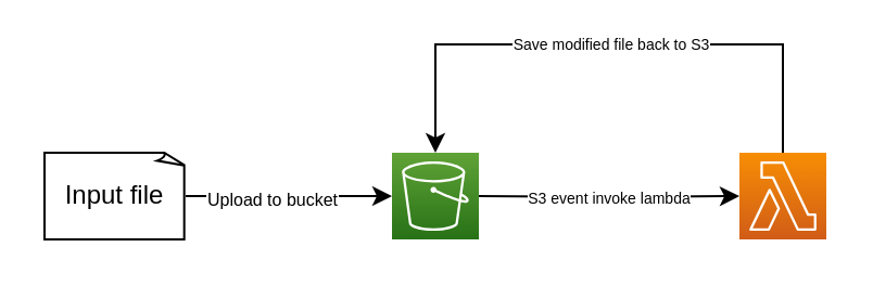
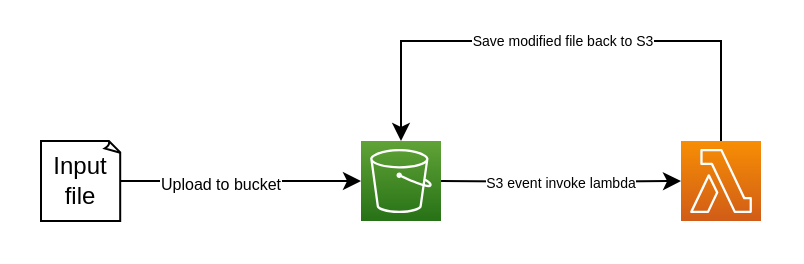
  <mxCell id="0" />
  <mxCell id="1" parent="0" />
  <mxCell id="2" style="edgeStyle=orthogonalEdgeStyle;rounded=0;orthogonalLoop=1;jettySize=auto;html=1;exitX=1;exitY=0.5;exitDx=0;exitDy=0;exitPerimeter=0;" edge="1" parent="1" source="4" target="7"><mxGeometry relative="1" as="geometry" /></mxCell>
  <mxCell id="3" value="&lt;font style=&quot;font-size: 8px;&quot;&gt;Upload to bucket&lt;/font&gt;" style="edgeLabel;html=1;align=center;verticalAlign=middle;resizable=0;points=[];" vertex="1" connectable="0" parent="2"><mxGeometry x="-0.189" relative="1" as="geometry"><mxPoint as="offset" /></mxGeometry></mxCell>
- <mxCell id="4" value="Input file" style="whiteSpace=wrap;html=1;shape=mxgraph.basic.document" vertex="1" parent="1"><mxGeometry x="20" y="70" width="65" height="40" as="geometry" /></mxCell>
+ <mxCell id="4" value="Input file" style="whiteSpace=wrap;html=1;shape=mxgraph.basic.document" vertex="1" parent="1"><mxGeometry x="20" y="70" width="40" height="40" as="geometry" /></mxCell>
  <mxCell id="5" style="edgeStyle=orthogonalEdgeStyle;rounded=0;orthogonalLoop=1;jettySize=auto;html=1;exitX=1;exitY=0.5;exitDx=0;exitDy=0;exitPerimeter=0;" edge="1" parent="1" target="10"><mxGeometry relative="1" as="geometry"><mxPoint x="220" y="90" as="sourcePoint" /></mxGeometry></mxCell>
  <mxCell id="6" value="&lt;font style=&quot;font-size: 7px;&quot;&gt;S3 event invoke lambda&lt;/font&gt;" style="edgeLabel;html=1;align=center;verticalAlign=middle;resizable=0;points=[];fontSize=8;" vertex="1" connectable="0" parent="5"><mxGeometry x="-0.175" relative="1" as="geometry"><mxPoint x="10" as="offset" /></mxGeometry></mxCell>
  <mxCell id="7" value="" style="sketch=0;points=[[0,0,0],[0.25,0,0],[0.5,0,0],[0.75,0,0],[1,0,0],[0,1,0],[0.25,1,0],[0.5,1,0],[0.75,1,0],[1,1,0],[0,0.25,0],[0,0.5,0],[0,0.75,0],[1,0.25,0],[1,0.5,0],[1,0.75,0]];outlineConnect=0;fontColor=#232F3E;gradientColor=#60A337;gradientDirection=north;fillColor=#277116;strokeColor=#ffffff;dashed=0;verticalLabelPosition=bottom;verticalAlign=top;align=center;html=1;fontSize=12;fontStyle=0;aspect=fixed;shape=mxgraph.aws4.resourceIcon;resIcon=mxgraph.aws4.s3;" vertex="1" parent="1"><mxGeometry x="180" y="70" width="40" height="40" as="geometry" /></mxCell>
  <mxCell id="8" style="edgeStyle=orthogonalEdgeStyle;rounded=0;orthogonalLoop=1;jettySize=auto;html=1;exitX=0.5;exitY=0;exitDx=0;exitDy=0;exitPerimeter=0;entryX=0.5;entryY=0;entryDx=0;entryDy=0;entryPerimeter=0;" edge="1" parent="1" source="10"><mxGeometry relative="1" as="geometry"><mxPoint x="200" y="70" as="targetPoint" /><Array as="points"><mxPoint x="360" y="20" /><mxPoint x="200" y="20" /></Array></mxGeometry></mxCell>
  <mxCell id="9" value="Save modified file back to S3" style="edgeLabel;html=1;align=center;verticalAlign=middle;resizable=0;points=[];fontSize=7;" vertex="1" connectable="0" parent="8"><mxGeometry x="-0.087" relative="1" as="geometry"><mxPoint x="-11" as="offset" /></mxGeometry></mxCell>
  <mxCell id="10" value="" style="sketch=0;points=[[0,0,0],[0.25,0,0],[0.5,0,0],[0.75,0,0],[1,0,0],[0,1,0],[0.25,1,0],[0.5,1,0],[0.75,1,0],[1,1,0],[0,0.25,0],[0,0.5,0],[0,0.75,0],[1,0.25,0],[1,0.5,0],[1,0.75,0]];outlineConnect=0;fontColor=#232F3E;gradientColor=#F78E04;gradientDirection=north;fillColor=#D05C17;strokeColor=#ffffff;dashed=0;verticalLabelPosition=bottom;verticalAlign=top;align=center;html=1;fontSize=12;fontStyle=0;aspect=fixed;shape=mxgraph.aws4.resourceIcon;resIcon=mxgraph.aws4.lambda;" vertex="1" parent="1"><mxGeometry x="340" y="70" width="40" height="40" as="geometry" /></mxCell>
